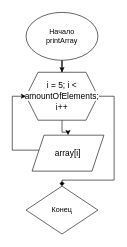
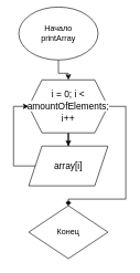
  <mxCell id="0" />
  <mxCell id="1" parent="0" />
  <mxCell id="2" style="edgeStyle=orthogonalEdgeStyle;rounded=0;orthogonalLoop=1;jettySize=auto;html=1;entryX=0.5;entryY=0;entryDx=0;entryDy=0;" edge="1" parent="1" source="3" target="6"><mxGeometry relative="1" as="geometry" /></mxCell>
- <mxCell id="3" value="Начало&lt;br&gt;printArray" style="ellipse;whiteSpace=wrap;html=1;" vertex="1" parent="1"><mxGeometry x="43" y="20" width="120" height="80" as="geometry" /></mxCell>
+ <mxCell id="3" value="Начало&lt;br&gt;printArray" style="ellipse;whiteSpace=wrap;html=1;" vertex="1" parent="1"><mxGeometry x="28" y="10" width="120" height="80" as="geometry" /></mxCell>
  <mxCell id="4" style="edgeStyle=orthogonalEdgeStyle;rounded=0;orthogonalLoop=1;jettySize=auto;html=1;entryX=0.5;entryY=0;entryDx=0;entryDy=0;" edge="1" parent="1" source="6" target="8"><mxGeometry relative="1" as="geometry" /></mxCell>
  <mxCell id="5" style="edgeStyle=orthogonalEdgeStyle;rounded=0;orthogonalLoop=1;jettySize=auto;html=1;entryX=0.5;entryY=0;entryDx=0;entryDy=0;endArrow=diamond;" edge="1" parent="1" source="6" target="9"><mxGeometry relative="1" as="geometry"><mxPoint x="99" y="300" as="targetPoint" /><Array as="points"><mxPoint x="190" y="160" /><mxPoint x="190" y="300" /><mxPoint x="103" y="300" /></Array></mxGeometry></mxCell>
- <mxCell id="6" value="&lt;div style=&quot;font-size: 14px; line-height: 19px;&quot;&gt;&lt;span style=&quot;background-color: rgb(255, 255, 255);&quot;&gt;i = 5; i &amp;lt; amountOfElements; i++&lt;/span&gt;&lt;/div&gt;" style="shape=hexagon;perimeter=hexagonPerimeter2;whiteSpace=wrap;html=1;fixedSize=1;" vertex="1" parent="1"><mxGeometry x="43" y="120" width="120" height="80" as="geometry" /></mxCell>
+ <mxCell id="6" value="&lt;div style=&quot;font-size: 14px; line-height: 19px;&quot;&gt;&lt;span style=&quot;background-color: rgb(255, 255, 255);&quot;&gt;i = 0; i &amp;lt; amountOfElements; i++&lt;/span&gt;&lt;/div&gt;" style="shape=hexagon;perimeter=hexagonPerimeter2;whiteSpace=wrap;html=1;fixedSize=1;" vertex="1" parent="1"><mxGeometry x="43" y="120" width="120" height="80" as="geometry" /></mxCell>
  <mxCell id="7" style="edgeStyle=orthogonalEdgeStyle;rounded=0;orthogonalLoop=1;jettySize=auto;html=1;entryX=0;entryY=0.5;entryDx=0;entryDy=0;" edge="1" parent="1" source="8" target="6"><mxGeometry relative="1" as="geometry"><mxPoint x="19" y="150" as="targetPoint" /><Array as="points"><mxPoint x="20" y="250" /><mxPoint x="20" y="160" /></Array></mxGeometry></mxCell>
- <mxCell id="8" value="&lt;div style=&quot;font-size: 14px; line-height: 19px;&quot;&gt;&lt;span style=&quot;background-color: rgb(255, 255, 255);&quot;&gt;array[i]&lt;/span&gt;&lt;/div&gt;" style="shape=parallelogram;perimeter=parallelogramPerimeter;whiteSpace=wrap;html=1;fixedSize=1;" vertex="1" parent="1"><mxGeometry x="53" y="225" width="120" height="60" as="geometry" /></mxCell>
+ <mxCell id="8" value="&lt;div style=&quot;font-size: 14px; line-height: 19px;&quot;&gt;&lt;span style=&quot;background-color: rgb(255, 255, 255);&quot;&gt;array[i]&lt;/span&gt;&lt;/div&gt;" style="shape=parallelogram;perimeter=parallelogramPerimeter;whiteSpace=wrap;html=1;fixedSize=1;" vertex="1" parent="1"><mxGeometry x="43" y="220" width="120" height="60" as="geometry" /></mxCell>
  <mxCell id="9" value="Конец" style="rhombus;whiteSpace=wrap;html=1;" vertex="1" parent="1"><mxGeometry x="43" y="310" width="120" height="80" as="geometry" /></mxCell>
